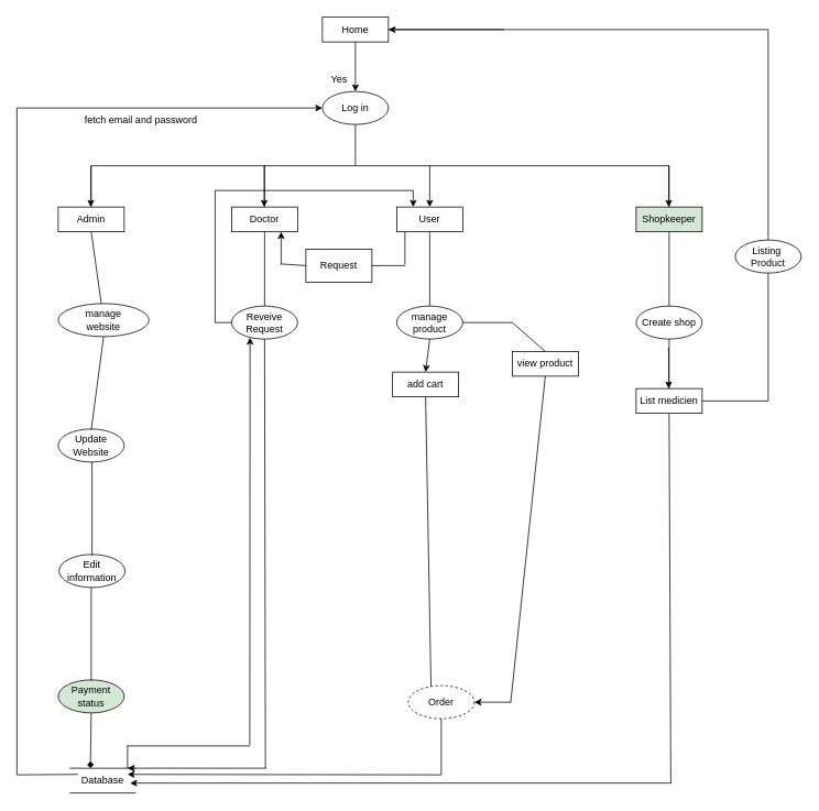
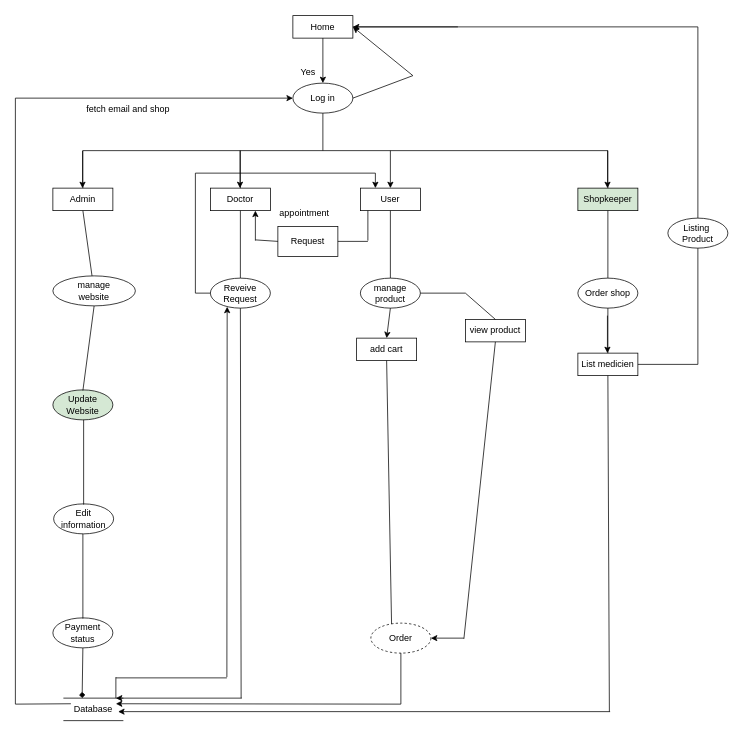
  <mxCell id="0" />
  <mxCell id="1" parent="0" />
  <mxCell id="2" value="Home" style="rounded=0;whiteSpace=wrap;html=1;" parent="1" vertex="1"><mxGeometry x="390" y="20" width="80" height="30" as="geometry" /></mxCell>
  <mxCell id="3" value="" style="endArrow=classic;html=1;rounded=0;exitX=0.5;exitY=1;exitDx=0;exitDy=0;" parent="1" source="2" edge="1"><mxGeometry width="50" height="50" relative="1" as="geometry"><mxPoint x="400" y="100" as="sourcePoint" /><mxPoint x="430" y="110" as="targetPoint" /></mxGeometry></mxCell>
  <mxCell id="4" value="Log in" style="ellipse;whiteSpace=wrap;html=1;" parent="1" vertex="1"><mxGeometry x="390" y="110" width="80" height="40" as="geometry" /></mxCell>
  <mxCell id="5" value="" style="endArrow=none;html=1;rounded=0;" parent="1" edge="1"><mxGeometry width="50" height="50" relative="1" as="geometry"><mxPoint x="430" y="200" as="sourcePoint" /><mxPoint x="430" y="150" as="targetPoint" /></mxGeometry></mxCell>
+ <mxCell id="6" value="" style="endArrow=classic;html=1;rounded=0;entryX=1;entryY=0.5;entryDx=0;entryDy=0;exitX=1;exitY=0.5;exitDx=0;exitDy=0;" parent="1" source="4" target="2" edge="1"><mxGeometry width="50" height="50" relative="1" as="geometry"><mxPoint x="480" y="130" as="sourcePoint" /><mxPoint x="560" y="50" as="targetPoint" /><Array as="points"><mxPoint x="550" y="100" /></Array></mxGeometry></mxCell>
  <mxCell id="7" value="Admin" style="rounded=0;whiteSpace=wrap;html=1;" parent="1" vertex="1"><mxGeometry x="70" y="250" width="80" height="30" as="geometry" /></mxCell>
  <mxCell id="8" value="" style="endArrow=none;html=1;rounded=0;" parent="1" edge="1"><mxGeometry width="50" height="50" relative="1" as="geometry"><mxPoint x="110" y="200" as="sourcePoint" /><mxPoint x="810" y="200" as="targetPoint" /></mxGeometry></mxCell>
  <mxCell id="9" value="" style="endArrow=none;html=1;rounded=0;exitX=0.5;exitY=0;exitDx=0;exitDy=0;" parent="1" source="7" edge="1"><mxGeometry width="50" height="50" relative="1" as="geometry"><mxPoint x="490" y="220" as="sourcePoint" /><mxPoint x="110" y="200" as="targetPoint" /></mxGeometry></mxCell>
  <mxCell id="10" value="Doctor" style="rounded=0;whiteSpace=wrap;html=1;" parent="1" vertex="1"><mxGeometry x="280" y="250" width="80" height="30" as="geometry" /></mxCell>
  <mxCell id="11" value="" style="endArrow=none;html=1;rounded=0;exitX=0.5;exitY=0;exitDx=0;exitDy=0;" parent="1" source="10" edge="1"><mxGeometry width="50" height="50" relative="1" as="geometry"><mxPoint x="700" y="220" as="sourcePoint" /><mxPoint x="320" y="200" as="targetPoint" /></mxGeometry></mxCell>
  <mxCell id="12" value="User" style="rounded=0;whiteSpace=wrap;html=1;" parent="1" vertex="1"><mxGeometry x="480" y="250" width="80" height="30" as="geometry" /></mxCell>
  <mxCell id="13" value="Shopkeeper" style="rounded=0;whiteSpace=wrap;html=1;fillColor=#d5e8d4;" parent="1" vertex="1"><mxGeometry x="770" y="250" width="80" height="30" as="geometry" /></mxCell>
  <mxCell id="14" value="" style="endArrow=none;html=1;rounded=0;exitX=0.5;exitY=0;exitDx=0;exitDy=0;" parent="1" source="13" edge="1"><mxGeometry width="50" height="50" relative="1" as="geometry"><mxPoint x="1190" y="220" as="sourcePoint" /><mxPoint x="810" y="200" as="targetPoint" /></mxGeometry></mxCell>
  <mxCell id="15" value="" style="endArrow=none;html=1;rounded=0;entryX=0.5;entryY=1;entryDx=0;entryDy=0;" parent="1" source="74" target="7" edge="1"><mxGeometry width="50" height="50" relative="1" as="geometry"><mxPoint x="110" y="520" as="sourcePoint" /><mxPoint x="400" y="490" as="targetPoint" /></mxGeometry></mxCell>
  <mxCell id="16" value="" style="endArrow=none;html=1;rounded=0;" parent="1" edge="1"><mxGeometry width="50" height="50" relative="1" as="geometry"><mxPoint x="84" y="930" as="sourcePoint" /><mxPoint x="164" y="930" as="targetPoint" /></mxGeometry></mxCell>
  <mxCell id="17" value="" style="endArrow=none;html=1;rounded=0;" parent="1" edge="1"><mxGeometry width="50" height="50" relative="1" as="geometry"><mxPoint x="84" y="960" as="sourcePoint" /><mxPoint x="164" y="960" as="targetPoint" /></mxGeometry></mxCell>
  <mxCell id="18" value="Database" style="text;html=1;align=center;verticalAlign=middle;whiteSpace=wrap;rounded=0;" parent="1" vertex="1"><mxGeometry x="94" y="930" width="60" height="30" as="geometry" /></mxCell>
  <mxCell id="19" value="" style="endArrow=none;html=1;rounded=0;entryX=0.5;entryY=1;entryDx=0;entryDy=0;" parent="1" target="10" edge="1"><mxGeometry width="50" height="50" relative="1" as="geometry"><mxPoint x="320" y="370" as="sourcePoint" /><mxPoint x="400" y="490" as="targetPoint" /></mxGeometry></mxCell>
  <mxCell id="20" value="&lt;font style=&quot;&quot;&gt;Reveive&lt;br&gt;&lt;font style=&quot;font-size: 12px;&quot;&gt;Request&lt;br&gt;&lt;/font&gt;&lt;/font&gt;" style="ellipse;whiteSpace=wrap;html=1;" parent="1" vertex="1"><mxGeometry x="280" y="370" width="80" height="40" as="geometry" /></mxCell>
  <mxCell id="21" value="" style="endArrow=none;html=1;rounded=0;entryX=0.5;entryY=1;entryDx=0;entryDy=0;" parent="1" edge="1"><mxGeometry width="50" height="50" relative="1" as="geometry"><mxPoint x="520" y="370" as="sourcePoint" /><mxPoint x="520" y="280" as="targetPoint" /></mxGeometry></mxCell>
  <mxCell id="22" value="manage product" style="ellipse;whiteSpace=wrap;html=1;" parent="1" vertex="1"><mxGeometry x="480" y="370" width="80" height="40" as="geometry" /></mxCell>
  <mxCell id="23" value="" style="endArrow=none;html=1;rounded=0;entryX=0.5;entryY=1;entryDx=0;entryDy=0;" parent="1" edge="1"><mxGeometry width="50" height="50" relative="1" as="geometry"><mxPoint x="810" y="370" as="sourcePoint" /><mxPoint x="810" y="280" as="targetPoint" /></mxGeometry></mxCell>
- <mxCell id="24" value="Create shop" style="ellipse;whiteSpace=wrap;html=1;" parent="1" vertex="1"><mxGeometry x="770" y="370" width="80" height="40" as="geometry" /></mxCell>
+ <mxCell id="24" value="Order shop" style="ellipse;whiteSpace=wrap;html=1;" parent="1" vertex="1"><mxGeometry x="770" y="370" width="80" height="40" as="geometry" /></mxCell>
  <mxCell id="25" value="List medicien" style="rounded=0;whiteSpace=wrap;html=1;" parent="1" vertex="1"><mxGeometry x="770" y="470" width="80" height="30" as="geometry" /></mxCell>
  <mxCell id="26" value="" style="endArrow=none;html=1;rounded=0;exitX=0.5;exitY=1;exitDx=0;exitDy=0;entryX=0.5;entryY=0;entryDx=0;entryDy=0;" parent="1" source="24" target="25" edge="1"><mxGeometry width="50" height="50" relative="1" as="geometry"><mxPoint x="380" y="450" as="sourcePoint" /><mxPoint x="750" y="500" as="targetPoint" /></mxGeometry></mxCell>
  <mxCell id="27" value="" style="endArrow=none;html=1;rounded=0;entryX=1;entryY=0.5;entryDx=0;entryDy=0;" parent="1" target="2" edge="1"><mxGeometry width="50" height="50" relative="1" as="geometry"><mxPoint x="930" y="35" as="sourcePoint" /><mxPoint x="430" y="220" as="targetPoint" /></mxGeometry></mxCell>
  <mxCell id="28" value="" style="endArrow=none;html=1;rounded=0;" parent="1" edge="1"><mxGeometry width="50" height="50" relative="1" as="geometry"><mxPoint x="930" y="290" as="sourcePoint" /><mxPoint x="930" y="35" as="targetPoint" /></mxGeometry></mxCell>
  <mxCell id="29" value="Listing&amp;nbsp;&lt;br&gt;Product" style="ellipse;whiteSpace=wrap;html=1;" parent="1" vertex="1"><mxGeometry x="890" y="290" width="80" height="40" as="geometry" /></mxCell>
  <mxCell id="30" value="" style="endArrow=none;html=1;rounded=0;entryX=0.5;entryY=1;entryDx=0;entryDy=0;" parent="1" target="29" edge="1"><mxGeometry width="50" height="50" relative="1" as="geometry"><mxPoint x="930" y="485" as="sourcePoint" /><mxPoint x="570" y="220" as="targetPoint" /></mxGeometry></mxCell>
  <mxCell id="31" value="" style="endArrow=none;html=1;rounded=0;exitX=1;exitY=0.5;exitDx=0;exitDy=0;" parent="1" source="25" edge="1"><mxGeometry width="50" height="50" relative="1" as="geometry"><mxPoint x="520" y="270" as="sourcePoint" /><mxPoint x="930" y="485" as="targetPoint" /></mxGeometry></mxCell>
  <mxCell id="32" value="" style="endArrow=classic;html=1;rounded=0;entryX=1;entryY=0.5;entryDx=0;entryDy=0;" parent="1" target="2" edge="1"><mxGeometry width="50" height="50" relative="1" as="geometry"><mxPoint x="610" y="35" as="sourcePoint" /><mxPoint x="650" y="-60" as="targetPoint" /></mxGeometry></mxCell>
  <mxCell id="33" value="" style="endArrow=classic;html=1;rounded=0;entryX=0.5;entryY=0;entryDx=0;entryDy=0;" parent="1" target="12" edge="1"><mxGeometry width="50" height="50" relative="1" as="geometry"><mxPoint x="520" y="200" as="sourcePoint" /><mxPoint x="650" y="130" as="targetPoint" /></mxGeometry></mxCell>
  <mxCell id="34" value="" style="endArrow=classic;html=1;rounded=0;entryX=0.5;entryY=0;entryDx=0;entryDy=0;" parent="1" edge="1"><mxGeometry width="50" height="50" relative="1" as="geometry"><mxPoint x="809.5" y="200" as="sourcePoint" /><mxPoint x="809.5" y="250" as="targetPoint" /></mxGeometry></mxCell>
  <mxCell id="35" value="" style="endArrow=classic;html=1;rounded=0;entryX=0.5;entryY=0;entryDx=0;entryDy=0;" parent="1" edge="1"><mxGeometry width="50" height="50" relative="1" as="geometry"><mxPoint x="319.5" y="200" as="sourcePoint" /><mxPoint x="319.5" y="250" as="targetPoint" /></mxGeometry></mxCell>
  <mxCell id="36" value="" style="endArrow=classic;html=1;rounded=0;entryX=0.5;entryY=0;entryDx=0;entryDy=0;" parent="1" edge="1"><mxGeometry width="50" height="50" relative="1" as="geometry"><mxPoint x="109.5" y="200" as="sourcePoint" /><mxPoint x="109.5" y="250" as="targetPoint" /></mxGeometry></mxCell>
- <mxCell id="37" value="Update&lt;br&gt;Website" style="ellipse;whiteSpace=wrap;html=1;" parent="1" vertex="1"><mxGeometry x="70" y="519" width="80" height="40" as="geometry" /></mxCell>
+ <mxCell id="37" value="Update&lt;br&gt;Website" style="ellipse;whiteSpace=wrap;html=1;fillColor=#d5e8d4;" parent="1" vertex="1"><mxGeometry x="70" y="519" width="80" height="40" as="geometry" /></mxCell>
  <mxCell id="38" value="" style="endArrow=diamond;html=1;rounded=0;exitX=0.5;exitY=1;exitDx=0;exitDy=0;entryX=0.25;entryY=0;entryDx=0;entryDy=0;" parent="1" source="77" target="18" edge="1"><mxGeometry width="50" height="50" relative="1" as="geometry"><mxPoint x="180" y="818" as="sourcePoint" /><mxPoint x="154" y="910" as="targetPoint" /></mxGeometry></mxCell>
  <mxCell id="39" value="" style="endArrow=none;html=1;rounded=0;entryX=0.5;entryY=1;entryDx=0;entryDy=0;" parent="1" target="25" edge="1"><mxGeometry width="50" height="50" relative="1" as="geometry"><mxPoint x="812" y="948" as="sourcePoint" /><mxPoint x="520" y="300" as="targetPoint" /></mxGeometry></mxCell>
  <mxCell id="40" value="" style="endArrow=classic;html=1;rounded=0;entryX=1;entryY=0.5;entryDx=0;entryDy=0;" parent="1" edge="1"><mxGeometry width="50" height="50" relative="1" as="geometry"><mxPoint x="813" y="948" as="sourcePoint" /><mxPoint x="157" y="948" as="targetPoint" /></mxGeometry></mxCell>
  <mxCell id="41" value="add cart" style="rounded=0;whiteSpace=wrap;html=1;" parent="1" vertex="1"><mxGeometry x="475" y="450" width="80" height="30" as="geometry" /></mxCell>
  <mxCell id="42" value="" style="endArrow=classic;html=1;rounded=0;entryX=0.5;entryY=0;entryDx=0;entryDy=0;" parent="1" target="41" edge="1"><mxGeometry width="50" height="50" relative="1" as="geometry"><mxPoint x="520" y="410" as="sourcePoint" /><mxPoint x="650" y="340" as="targetPoint" /></mxGeometry></mxCell>
  <mxCell id="43" value="" style="endArrow=none;html=1;rounded=0;entryX=0.5;entryY=1;entryDx=0;entryDy=0;exitX=0.345;exitY=0.035;exitDx=0;exitDy=0;exitPerimeter=0;" parent="1" source="44" target="41" edge="1"><mxGeometry width="50" height="50" relative="1" as="geometry"><mxPoint x="520" y="540" as="sourcePoint" /><mxPoint x="520" y="500" as="targetPoint" /></mxGeometry></mxCell>
  <mxCell id="44" value="Order" style="ellipse;whiteSpace=wrap;html=1;dashed=1;" parent="1" vertex="1"><mxGeometry x="494" y="830" width="80" height="40" as="geometry" /></mxCell>
  <mxCell id="45" value="" style="endArrow=none;html=1;rounded=0;entryX=0.5;entryY=1;entryDx=0;entryDy=0;" parent="1" target="44" edge="1"><mxGeometry width="50" height="50" relative="1" as="geometry"><mxPoint x="534" y="938" as="sourcePoint" /><mxPoint x="534" y="630" as="targetPoint" /></mxGeometry></mxCell>
  <mxCell id="46" value="" style="endArrow=classic;html=1;rounded=0;entryX=1;entryY=0.25;entryDx=0;entryDy=0;" parent="1" target="18" edge="1"><mxGeometry width="50" height="50" relative="1" as="geometry"><mxPoint x="534" y="938" as="sourcePoint" /><mxPoint x="534" y="630" as="targetPoint" /></mxGeometry></mxCell>
  <mxCell id="47" value="" style="endArrow=classic;html=1;rounded=0;entryX=1;entryY=0.25;entryDx=0;entryDy=0;" parent="1" edge="1"><mxGeometry width="50" height="50" relative="1" as="geometry"><mxPoint x="322" y="930" as="sourcePoint" /><mxPoint x="154" y="930" as="targetPoint" /></mxGeometry></mxCell>
  <mxCell id="48" value="" style="endArrow=none;html=1;rounded=0;entryX=0.5;entryY=1;entryDx=0;entryDy=0;" parent="1" target="20" edge="1"><mxGeometry width="50" height="50" relative="1" as="geometry"><mxPoint x="321" y="930" as="sourcePoint" /><mxPoint x="320" y="490" as="targetPoint" /></mxGeometry></mxCell>
  <mxCell id="49" value="Yes" style="text;html=1;align=center;verticalAlign=middle;resizable=0;points=[];autosize=1;strokeColor=none;fillColor=none;" parent="1" vertex="1"><mxGeometry x="390" y="80" width="40" height="30" as="geometry" /></mxCell>
  <mxCell id="50" value="" style="endArrow=none;html=1;rounded=0;entryX=0.5;entryY=1;entryDx=0;entryDy=0;" parent="1" edge="1"><mxGeometry width="50" height="50" relative="1" as="geometry"><mxPoint x="490" y="320" as="sourcePoint" /><mxPoint x="490" y="280" as="targetPoint" /></mxGeometry></mxCell>
+ <mxCell id="51" value="appointment" style="text;html=1;align=center;verticalAlign=middle;resizable=0;points=[];autosize=1;strokeColor=none;fillColor=none;" parent="1" vertex="1"><mxGeometry x="360" y="269" width="90" height="30" as="geometry" /></mxCell>
  <mxCell id="52" value="view product" style="rounded=0;whiteSpace=wrap;html=1;" parent="1" vertex="1"><mxGeometry x="620" y="425" width="80" height="30" as="geometry" /></mxCell>
  <mxCell id="53" value="" style="endArrow=classic;html=1;rounded=0;entryX=1;entryY=0.5;entryDx=0;entryDy=0;" parent="1" target="44" edge="1"><mxGeometry width="50" height="50" relative="1" as="geometry"><mxPoint x="618" y="850" as="sourcePoint" /><mxPoint x="604" y="870" as="targetPoint" /></mxGeometry></mxCell>
  <mxCell id="54" value="" style="endArrow=none;html=1;rounded=0;exitX=0.5;exitY=1;exitDx=0;exitDy=0;" parent="1" source="52" edge="1"><mxGeometry width="50" height="50" relative="1" as="geometry"><mxPoint x="470" y="510" as="sourcePoint" /><mxPoint x="618" y="851" as="targetPoint" /></mxGeometry></mxCell>
  <mxCell id="55" value="" style="endArrow=none;html=1;rounded=0;exitX=1;exitY=0.5;exitDx=0;exitDy=0;" parent="1" source="22" edge="1"><mxGeometry width="50" height="50" relative="1" as="geometry"><mxPoint x="630" y="500" as="sourcePoint" /><mxPoint x="620" y="390" as="targetPoint" /></mxGeometry></mxCell>
  <mxCell id="56" value="" style="endArrow=none;html=1;rounded=0;entryX=0.5;entryY=0;entryDx=0;entryDy=0;" parent="1" target="52" edge="1"><mxGeometry width="50" height="50" relative="1" as="geometry"><mxPoint x="620" y="390" as="sourcePoint" /><mxPoint x="630" y="400" as="targetPoint" /></mxGeometry></mxCell>
  <mxCell id="57" value="" style="endArrow=classic;html=1;rounded=0;entryX=0;entryY=0.5;entryDx=0;entryDy=0;" parent="1" target="4" edge="1"><mxGeometry width="50" height="50" relative="1" as="geometry"><mxPoint x="20" y="130" as="sourcePoint" /><mxPoint x="310" y="80" as="targetPoint" /></mxGeometry></mxCell>
  <mxCell id="58" value="" style="endArrow=none;html=1;rounded=0;" parent="1" edge="1"><mxGeometry width="50" height="50" relative="1" as="geometry"><mxPoint x="20" y="130" as="sourcePoint" /><mxPoint x="20" y="938" as="targetPoint" /></mxGeometry></mxCell>
  <mxCell id="59" value="" style="endArrow=none;html=1;rounded=0;entryX=0;entryY=0.25;entryDx=0;entryDy=0;" parent="1" target="18" edge="1"><mxGeometry width="50" height="50" relative="1" as="geometry"><mxPoint x="20" y="938" as="sourcePoint" /><mxPoint x="534" y="650" as="targetPoint" /></mxGeometry></mxCell>
  <mxCell id="60" value="" style="endArrow=none;html=1;rounded=0;" parent="1" edge="1"><mxGeometry width="50" height="50" relative="1" as="geometry"><mxPoint x="260" y="230" as="sourcePoint" /><mxPoint x="500" y="230" as="targetPoint" /></mxGeometry></mxCell>
  <mxCell id="61" value="" style="endArrow=classic;html=1;rounded=0;entryX=0.25;entryY=0;entryDx=0;entryDy=0;" parent="1" target="12" edge="1"><mxGeometry width="50" height="50" relative="1" as="geometry"><mxPoint x="500" y="230" as="sourcePoint" /><mxPoint x="530" y="260" as="targetPoint" /></mxGeometry></mxCell>
  <mxCell id="62" value="" style="endArrow=none;html=1;rounded=0;exitX=0;exitY=0.5;exitDx=0;exitDy=0;" parent="1" source="20" edge="1"><mxGeometry width="50" height="50" relative="1" as="geometry"><mxPoint x="470" y="450" as="sourcePoint" /><mxPoint x="260" y="390" as="targetPoint" /></mxGeometry></mxCell>
  <mxCell id="63" value="" style="endArrow=none;html=1;rounded=0;" parent="1" edge="1"><mxGeometry width="50" height="50" relative="1" as="geometry"><mxPoint x="260" y="230" as="sourcePoint" /><mxPoint x="260" y="390" as="targetPoint" /></mxGeometry></mxCell>
- <mxCell id="64" value="fetch email and password" style="text;html=1;align=center;verticalAlign=middle;resizable=0;points=[];autosize=1;strokeColor=none;fillColor=none;" parent="1" vertex="1"><mxGeometry x="90" y="130" width="160" height="30" as="geometry" /></mxCell>
+ <mxCell id="64" value="fetch email and shop" style="text;html=1;align=center;verticalAlign=middle;resizable=0;points=[];autosize=1;strokeColor=none;fillColor=none;" parent="1" vertex="1"><mxGeometry x="90" y="130" width="160" height="30" as="geometry" /></mxCell>
  <mxCell id="65" value="" style="endArrow=classic;html=1;rounded=0;entryX=0.5;entryY=0;entryDx=0;entryDy=0;" parent="1" edge="1"><mxGeometry width="50" height="50" relative="1" as="geometry"><mxPoint x="809.41" y="420" as="sourcePoint" /><mxPoint x="809.41" y="470" as="targetPoint" /></mxGeometry></mxCell>
  <mxCell id="66" value="" style="endArrow=classic;html=1;rounded=0;entryX=0.75;entryY=1;entryDx=0;entryDy=0;" parent="1" target="10" edge="1"><mxGeometry width="50" height="50" relative="1" as="geometry"><mxPoint x="340" y="320" as="sourcePoint" /><mxPoint x="503" y="342" as="targetPoint" /></mxGeometry></mxCell>
  <mxCell id="67" value="Request" style="whiteSpace=wrap;html=1;rounded=0;" parent="1" vertex="1"><mxGeometry x="370" y="301" width="80" height="40" as="geometry" /></mxCell>
  <mxCell id="68" value="" style="endArrow=none;html=1;rounded=0;exitX=1;exitY=0.5;exitDx=0;exitDy=0;" parent="1" source="67" edge="1"><mxGeometry width="50" height="50" relative="1" as="geometry"><mxPoint x="453" y="392" as="sourcePoint" /><mxPoint x="490" y="321" as="targetPoint" /></mxGeometry></mxCell>
  <mxCell id="69" value="" style="endArrow=none;html=1;rounded=0;entryX=0;entryY=0.5;entryDx=0;entryDy=0;" parent="1" target="67" edge="1"><mxGeometry width="50" height="50" relative="1" as="geometry"><mxPoint x="340" y="319" as="sourcePoint" /><mxPoint x="503" y="342" as="targetPoint" /></mxGeometry></mxCell>
  <mxCell id="70" value="" style="endArrow=none;html=1;rounded=0;exitX=1;exitY=0;exitDx=0;exitDy=0;" parent="1" source="18" edge="1"><mxGeometry width="50" height="50" relative="1" as="geometry"><mxPoint x="467" y="685" as="sourcePoint" /><mxPoint x="154" y="902" as="targetPoint" /></mxGeometry></mxCell>
  <mxCell id="71" value="" style="endArrow=none;html=1;rounded=0;" parent="1" edge="1"><mxGeometry width="50" height="50" relative="1" as="geometry"><mxPoint x="154" y="903" as="sourcePoint" /><mxPoint x="302" y="903" as="targetPoint" /></mxGeometry></mxCell>
  <mxCell id="72" value="" style="endArrow=classic;html=1;rounded=0;entryX=0.28;entryY=0.955;entryDx=0;entryDy=0;entryPerimeter=0;" parent="1" target="20" edge="1"><mxGeometry width="50" height="50" relative="1" as="geometry"><mxPoint x="302" y="902" as="sourcePoint" /><mxPoint x="503" y="345" as="targetPoint" /></mxGeometry></mxCell>
  <mxCell id="73" value="" style="endArrow=none;html=1;rounded=0;entryX=0.5;entryY=1;entryDx=0;entryDy=0;" parent="1" target="74" edge="1"><mxGeometry width="50" height="50" relative="1" as="geometry"><mxPoint x="110" y="520" as="sourcePoint" /><mxPoint x="110" y="280" as="targetPoint" /></mxGeometry></mxCell>
  <mxCell id="74" value="manage&lt;br&gt;website" style="ellipse;whiteSpace=wrap;html=1;" parent="1" vertex="1"><mxGeometry x="70" y="367" width="110" height="40" as="geometry" /></mxCell>
  <mxCell id="75" value="Edit&lt;br&gt;information" style="ellipse;whiteSpace=wrap;html=1;" parent="1" vertex="1"><mxGeometry x="71" y="671" width="80" height="40" as="geometry" /></mxCell>
  <mxCell id="76" value="" style="endArrow=none;html=1;rounded=0;entryX=0.5;entryY=1;entryDx=0;entryDy=0;" parent="1" edge="1"><mxGeometry width="50" height="50" relative="1" as="geometry"><mxPoint x="111" y="672" as="sourcePoint" /><mxPoint x="111" y="559" as="targetPoint" /></mxGeometry></mxCell>
- <mxCell id="77" value="Payment&lt;br&gt;status" style="ellipse;whiteSpace=wrap;html=1;fillColor=#d5e8d4;" parent="1" vertex="1"><mxGeometry x="70" y="823" width="80" height="40" as="geometry" /></mxCell>
+ <mxCell id="77" value="Payment&lt;br&gt;status" style="ellipse;whiteSpace=wrap;html=1;" parent="1" vertex="1"><mxGeometry x="70" y="823" width="80" height="40" as="geometry" /></mxCell>
  <mxCell id="78" value="" style="endArrow=none;html=1;rounded=0;entryX=0.5;entryY=1;entryDx=0;entryDy=0;" parent="1" edge="1"><mxGeometry width="50" height="50" relative="1" as="geometry"><mxPoint x="110" y="824" as="sourcePoint" /><mxPoint x="110" y="711" as="targetPoint" /></mxGeometry></mxCell>
